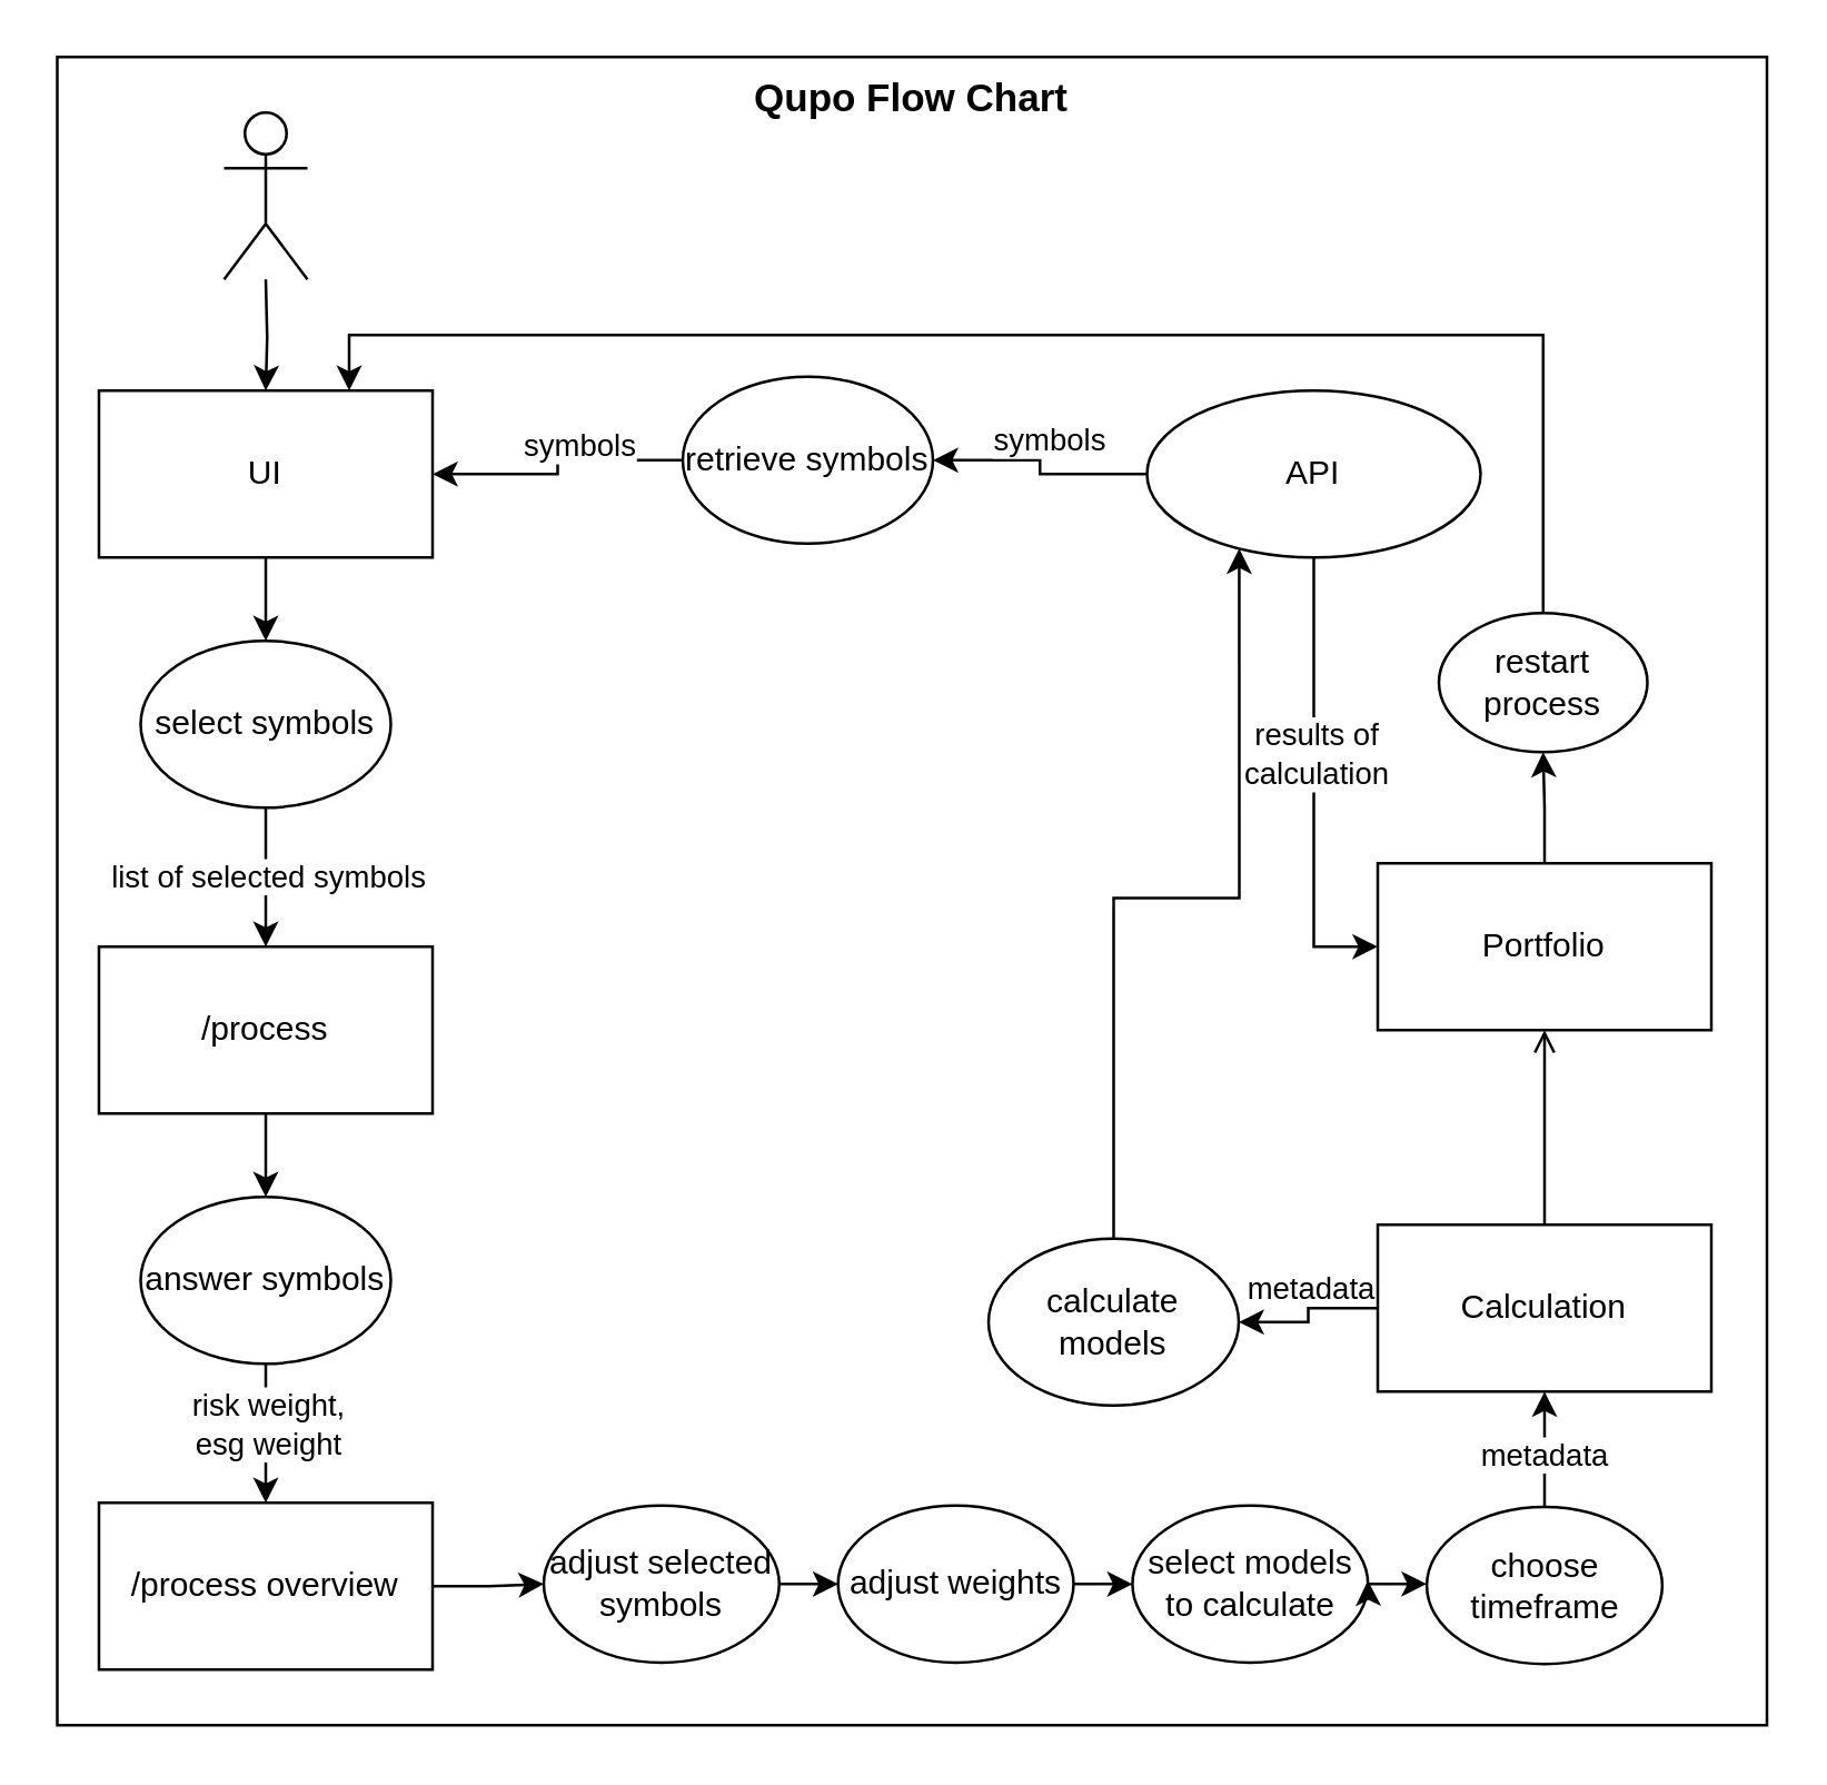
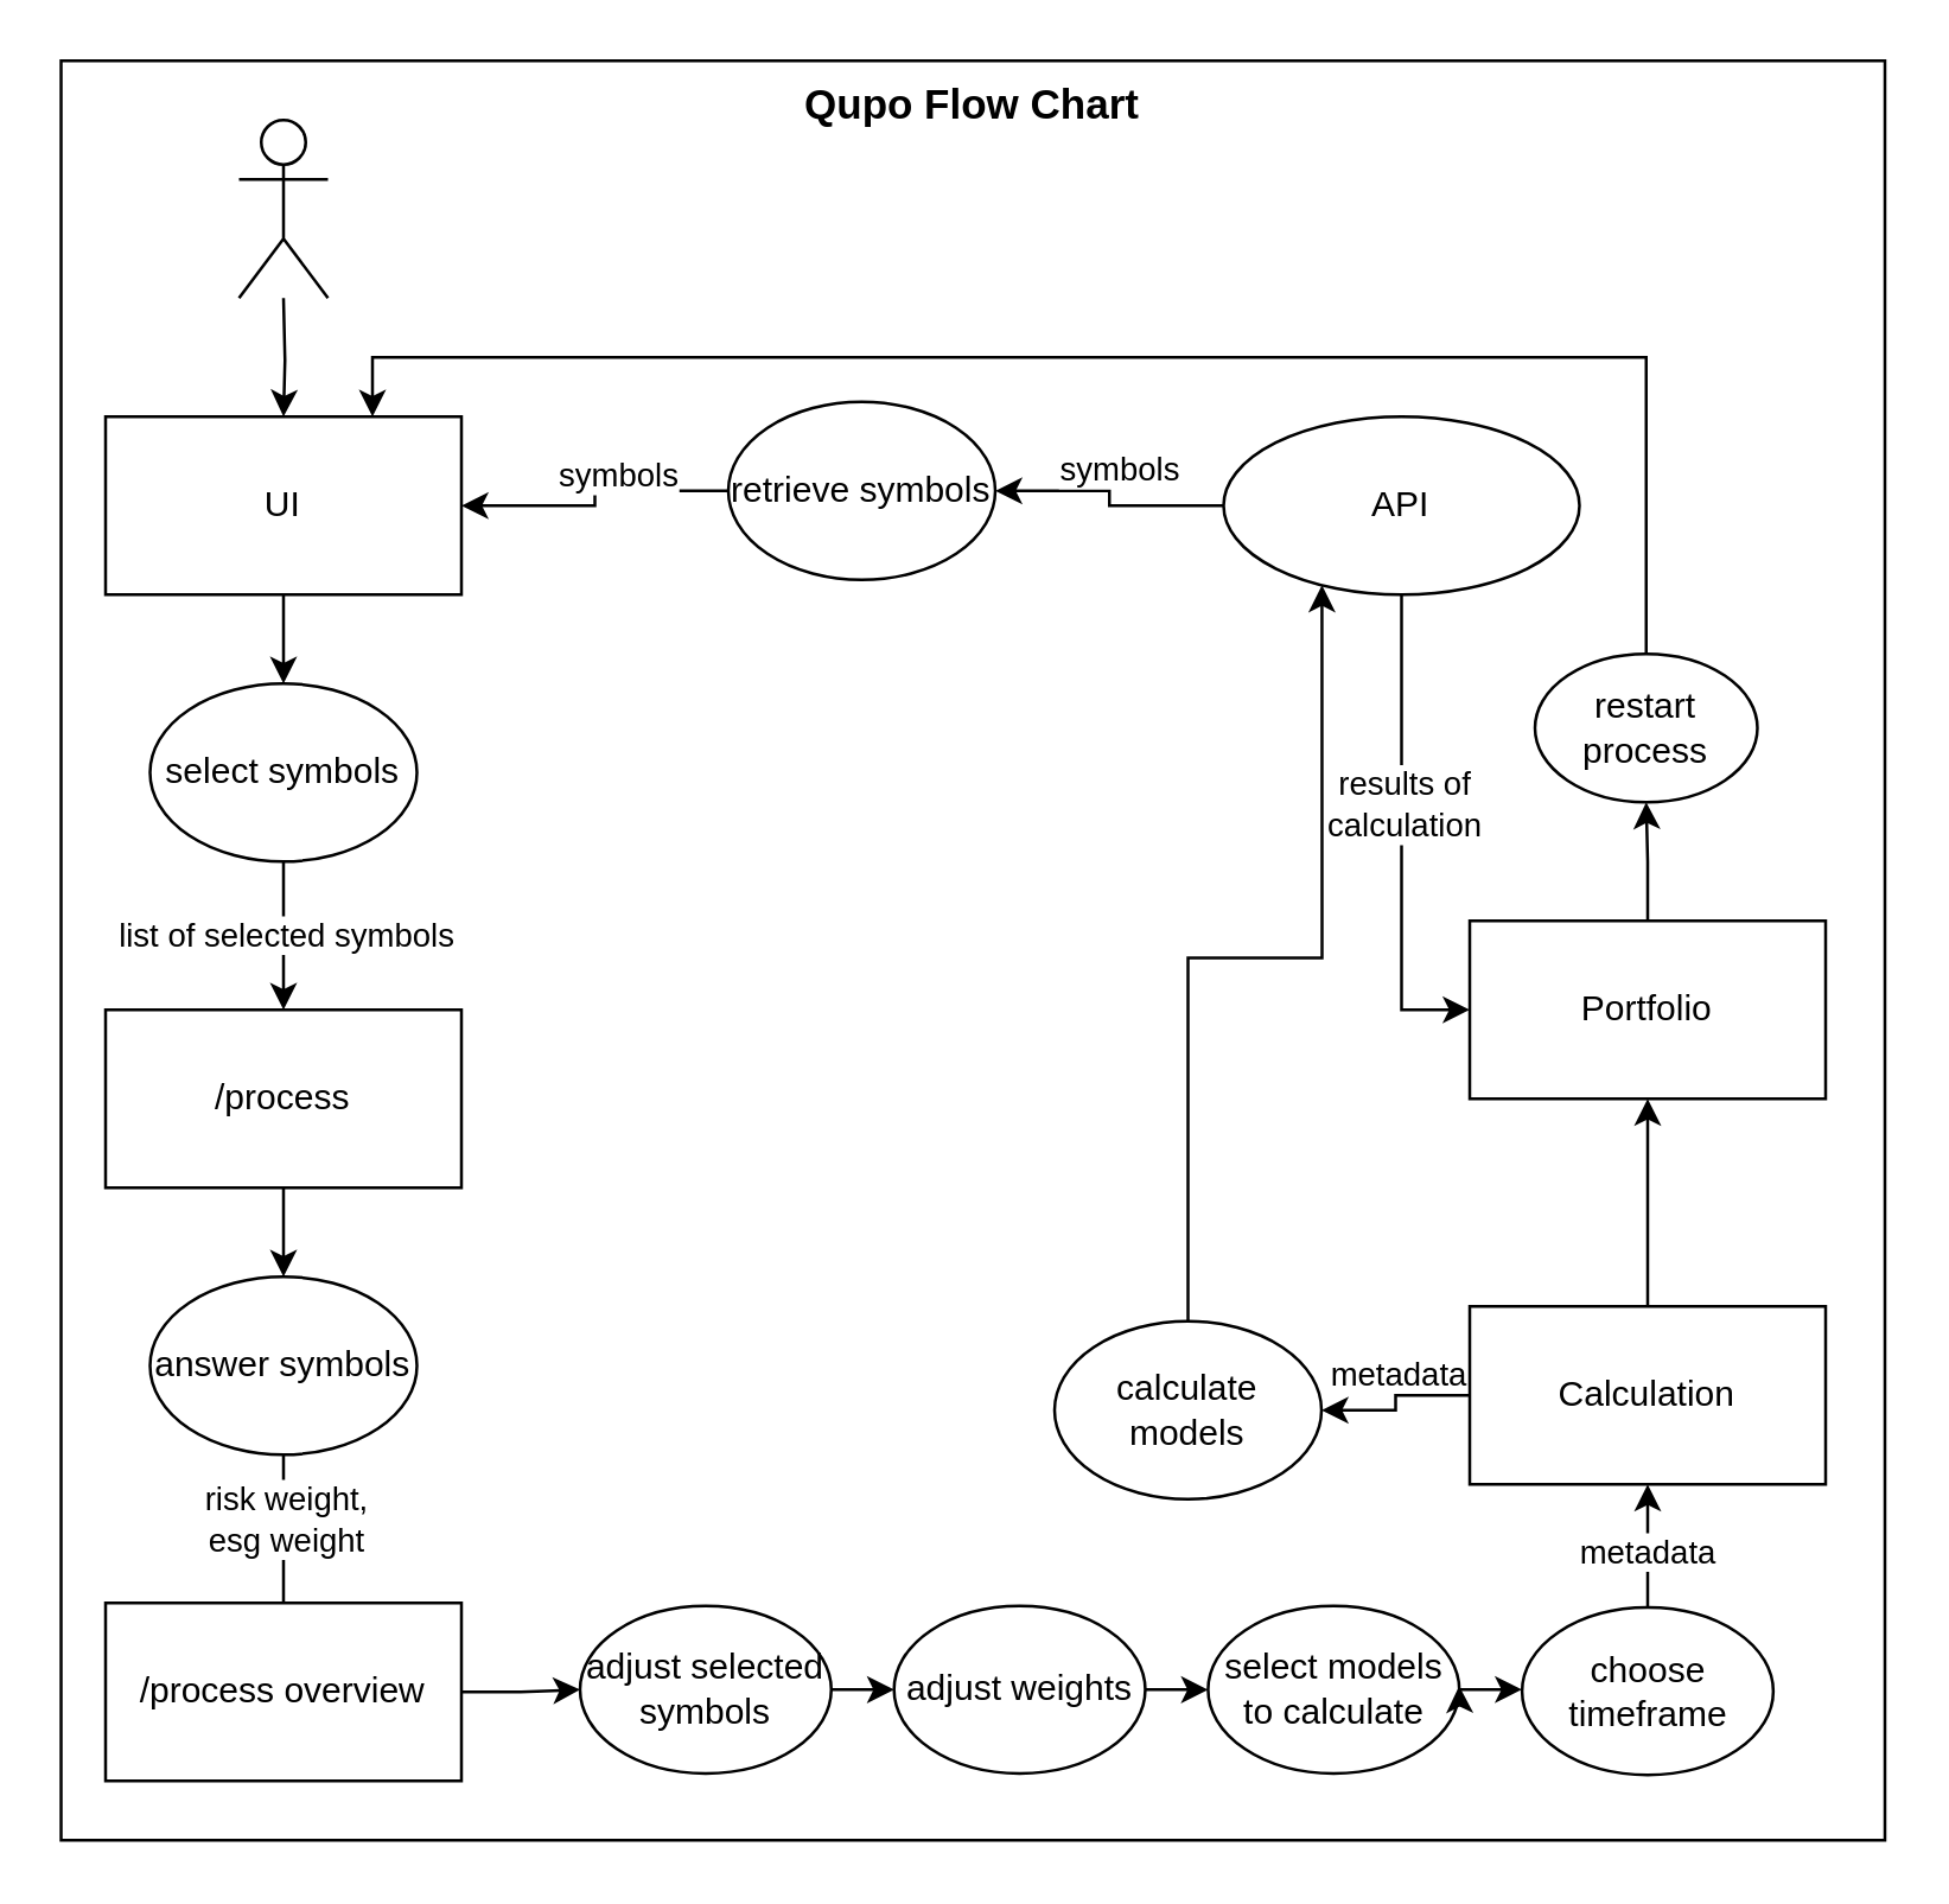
  <mxCell id="0" />
  <mxCell id="1" parent="0" />
  <mxCell id="2" value="" style="group" vertex="1" connectable="0" parent="1"><mxGeometry x="35" y="40" width="600" height="580" as="geometry" /></mxCell>
  <mxCell id="3" value="&lt;font style=&quot;font-size: 14px;&quot;&gt;&lt;b&gt;Qupo Flow Chart&lt;/b&gt;&lt;/font&gt;" style="rounded=0;whiteSpace=wrap;html=1;verticalAlign=top;" vertex="1" parent="2"><mxGeometry x="-15" y="-20" width="615" height="600" as="geometry" /></mxCell>
  <mxCell id="4" value="UI" style="rounded=0;whiteSpace=wrap;html=1;" vertex="1" parent="2"><mxGeometry y="100" width="120" height="60" as="geometry" /></mxCell>
  <mxCell id="5" value="API" style="ellipse;whiteSpace=wrap;html=1;" vertex="1" parent="2"><mxGeometry x="377" y="100" width="120" height="60" as="geometry" /></mxCell>
  <mxCell id="6" style="edgeStyle=orthogonalEdgeStyle;rounded=0;orthogonalLoop=1;jettySize=auto;html=1;exitX=0;exitY=0.5;exitDx=0;exitDy=0;entryX=1;entryY=0.5;entryDx=0;entryDy=0;" edge="1" parent="2" source="8" target="4"><mxGeometry relative="1" as="geometry" /></mxCell>
  <mxCell id="7" value="symbols" style="edgeLabel;html=1;align=center;verticalAlign=middle;resizable=0;points=[];" vertex="1" connectable="0" parent="6"><mxGeometry x="0.025" y="2" relative="1" as="geometry"><mxPoint x="5" y="-10" as="offset" /></mxGeometry></mxCell>
  <mxCell id="8" value="retrieve symbols" style="ellipse;whiteSpace=wrap;html=1;" vertex="1" parent="2"><mxGeometry x="210" y="95" width="90" height="60" as="geometry" /></mxCell>
  <mxCell id="9" style="edgeStyle=orthogonalEdgeStyle;rounded=0;orthogonalLoop=1;jettySize=auto;html=1;exitX=0;exitY=0.5;exitDx=0;exitDy=0;" edge="1" parent="2" source="5" target="8"><mxGeometry relative="1" as="geometry" /></mxCell>
  <mxCell id="10" value="symbols" style="edgeLabel;html=1;align=center;verticalAlign=middle;resizable=0;points=[];" vertex="1" connectable="0" parent="9"><mxGeometry x="0.125" y="3" relative="1" as="geometry"><mxPoint x="5" y="-11" as="offset" /></mxGeometry></mxCell>
  <mxCell id="11" value="select symbols" style="ellipse;whiteSpace=wrap;html=1;" vertex="1" parent="2"><mxGeometry x="15" y="190" width="90" height="60" as="geometry" /></mxCell>
  <mxCell id="12" style="edgeStyle=orthogonalEdgeStyle;rounded=0;orthogonalLoop=1;jettySize=auto;html=1;exitX=0.5;exitY=1;exitDx=0;exitDy=0;entryX=0.5;entryY=0;entryDx=0;entryDy=0;" edge="1" parent="2" source="4" target="11"><mxGeometry relative="1" as="geometry" /></mxCell>
  <mxCell id="13" value="/process" style="rounded=0;whiteSpace=wrap;html=1;" vertex="1" parent="2"><mxGeometry y="300" width="120" height="60" as="geometry" /></mxCell>
  <mxCell id="14" style="edgeStyle=orthogonalEdgeStyle;rounded=0;orthogonalLoop=1;jettySize=auto;html=1;exitX=0.5;exitY=1;exitDx=0;exitDy=0;entryX=0.5;entryY=0;entryDx=0;entryDy=0;" edge="1" parent="2" source="11" target="13"><mxGeometry relative="1" as="geometry" /></mxCell>
  <mxCell id="15" value="list of selected symbols" style="edgeLabel;html=1;align=center;verticalAlign=middle;resizable=0;points=[];" vertex="1" connectable="0" parent="14"><mxGeometry x="-0.06" relative="1" as="geometry"><mxPoint as="offset" /></mxGeometry></mxCell>
  <mxCell id="16" value="answer symbols" style="ellipse;whiteSpace=wrap;html=1;" vertex="1" parent="2"><mxGeometry x="15" y="390" width="90" height="60" as="geometry" /></mxCell>
  <mxCell id="17" style="edgeStyle=orthogonalEdgeStyle;rounded=0;orthogonalLoop=1;jettySize=auto;html=1;exitX=0.5;exitY=1;exitDx=0;exitDy=0;entryX=0.5;entryY=0;entryDx=0;entryDy=0;" edge="1" parent="2" source="13" target="16"><mxGeometry relative="1" as="geometry" /></mxCell>
  <mxCell id="18" value="/process overview" style="rounded=0;whiteSpace=wrap;html=1;" vertex="1" parent="2"><mxGeometry y="500" width="120" height="60" as="geometry" /></mxCell>
- <mxCell id="19" style="edgeStyle=orthogonalEdgeStyle;rounded=0;orthogonalLoop=1;jettySize=auto;html=1;exitX=0.5;exitY=1;exitDx=0;exitDy=0;entryX=0.5;entryY=0;entryDx=0;entryDy=0;" edge="1" parent="2" source="16" target="18"><mxGeometry relative="1" as="geometry" /></mxCell>
+ <mxCell id="19" style="edgeStyle=orthogonalEdgeStyle;rounded=0;orthogonalLoop=1;jettySize=auto;html=1;exitX=0.5;exitY=1;exitDx=0;exitDy=0;entryX=0.5;entryY=0;entryDx=0;entryDy=0;endArrow=none;" edge="1" parent="2" source="16" target="18"><mxGeometry relative="1" as="geometry" /></mxCell>
  <mxCell id="20" value="risk weight,&lt;br&gt;esg weight" style="edgeLabel;html=1;align=center;verticalAlign=middle;resizable=0;points=[];" vertex="1" connectable="0" parent="19"><mxGeometry x="0.02" relative="1" as="geometry"><mxPoint y="-5" as="offset" /></mxGeometry></mxCell>
  <mxCell id="21" value="" style="group" vertex="1" connectable="0" parent="2"><mxGeometry x="160" y="501" width="402.35" height="60" as="geometry" /></mxCell>
  <mxCell id="22" style="edgeStyle=orthogonalEdgeStyle;rounded=0;orthogonalLoop=1;jettySize=auto;html=1;exitX=1;exitY=0.5;exitDx=0;exitDy=0;entryX=0;entryY=0.5;entryDx=0;entryDy=0;" edge="1" parent="21" source="23" target="25"><mxGeometry relative="1" as="geometry" /></mxCell>
  <mxCell id="23" value="adjust selected symbols" style="ellipse;whiteSpace=wrap;html=1;" vertex="1" parent="21"><mxGeometry width="84.705" height="56.471" as="geometry" /></mxCell>
  <mxCell id="24" style="edgeStyle=orthogonalEdgeStyle;rounded=0;orthogonalLoop=1;jettySize=auto;html=1;exitX=1;exitY=0.5;exitDx=0;exitDy=0;entryX=0;entryY=0.5;entryDx=0;entryDy=0;" edge="1" parent="21" source="25" target="27"><mxGeometry relative="1" as="geometry" /></mxCell>
  <mxCell id="25" value="adjust weights" style="ellipse;whiteSpace=wrap;html=1;" vertex="1" parent="21"><mxGeometry x="105.882" width="84.705" height="56.471" as="geometry" /></mxCell>
  <mxCell id="26" style="edgeStyle=orthogonalEdgeStyle;rounded=0;orthogonalLoop=1;jettySize=auto;html=1;exitX=1;exitY=0.5;exitDx=0;exitDy=0;entryX=0;entryY=0.5;entryDx=0;entryDy=0;" edge="1" parent="21" source="27" target="28"><mxGeometry relative="1" as="geometry" /></mxCell>
  <mxCell id="27" value="select models to calculate" style="ellipse;whiteSpace=wrap;html=1;" vertex="1" parent="21"><mxGeometry x="211.763" width="84.705" height="56.471" as="geometry" /></mxCell>
  <mxCell id="28" value="choose timeframe" style="ellipse;whiteSpace=wrap;html=1;" vertex="1" parent="21"><mxGeometry x="317.645" y="0.529" width="84.705" height="56.471" as="geometry" /></mxCell>
  <mxCell id="29" style="edgeStyle=orthogonalEdgeStyle;rounded=0;orthogonalLoop=1;jettySize=auto;html=1;exitX=1;exitY=0.5;exitDx=0;exitDy=0;entryX=0;entryY=0.5;entryDx=0;entryDy=0;" edge="1" parent="2" source="18" target="23"><mxGeometry relative="1" as="geometry" /></mxCell>
  <mxCell id="30" style="edgeStyle=orthogonalEdgeStyle;rounded=0;orthogonalLoop=1;jettySize=auto;html=1;exitX=1;exitY=0.5;exitDx=0;exitDy=0;" edge="1" parent="2" source="27"><mxGeometry relative="1" as="geometry"><mxPoint x="456.444" y="528" as="targetPoint" /></mxGeometry></mxCell>
  <mxCell id="31" value="Calculation" style="rounded=0;whiteSpace=wrap;html=1;" vertex="1" parent="2"><mxGeometry x="460" y="400" width="120" height="60" as="geometry" /></mxCell>
  <mxCell id="32" style="edgeStyle=orthogonalEdgeStyle;rounded=0;orthogonalLoop=1;jettySize=auto;html=1;exitX=0.5;exitY=0;exitDx=0;exitDy=0;entryX=0.5;entryY=1;entryDx=0;entryDy=0;" edge="1" parent="2" source="28" target="31"><mxGeometry relative="1" as="geometry" /></mxCell>
  <mxCell id="33" value="metadata" style="edgeLabel;html=1;align=center;verticalAlign=middle;resizable=0;points=[];" vertex="1" connectable="0" parent="32"><mxGeometry x="-0.09" relative="1" as="geometry"><mxPoint as="offset" /></mxGeometry></mxCell>
  <mxCell id="34" style="edgeStyle=orthogonalEdgeStyle;rounded=0;orthogonalLoop=1;jettySize=auto;html=1;exitX=0.5;exitY=0;exitDx=0;exitDy=0;entryX=0.75;entryY=0;entryDx=0;entryDy=0;" edge="1" parent="2" source="45" target="4"><mxGeometry relative="1" as="geometry" /></mxCell>
  <mxCell id="35" value="Portfolio" style="rounded=0;whiteSpace=wrap;html=1;" vertex="1" parent="2"><mxGeometry x="460" y="270" width="120" height="60" as="geometry" /></mxCell>
  <mxCell id="36" style="edgeStyle=orthogonalEdgeStyle;rounded=0;orthogonalLoop=1;jettySize=auto;html=1;exitX=0.5;exitY=1;exitDx=0;exitDy=0;entryX=0;entryY=0.5;entryDx=0;entryDy=0;" edge="1" parent="2" source="5" target="35"><mxGeometry relative="1" as="geometry" /></mxCell>
  <mxCell id="37" value="results of&lt;br&gt;calculation" style="edgeLabel;html=1;align=center;verticalAlign=middle;resizable=0;points=[];" vertex="1" connectable="0" parent="36"><mxGeometry x="0.201" y="-2" relative="1" as="geometry"><mxPoint x="2" y="-28" as="offset" /></mxGeometry></mxCell>
- <mxCell id="38" style="edgeStyle=orthogonalEdgeStyle;rounded=0;orthogonalLoop=1;jettySize=auto;html=1;exitX=0.5;exitY=0;exitDx=0;exitDy=0;entryX=0.5;entryY=1;entryDx=0;entryDy=0;endArrow=open;" edge="1" parent="2" source="31" target="35"><mxGeometry relative="1" as="geometry" /></mxCell>
+ <mxCell id="38" style="edgeStyle=orthogonalEdgeStyle;rounded=0;orthogonalLoop=1;jettySize=auto;html=1;exitX=0.5;exitY=0;exitDx=0;exitDy=0;entryX=0.5;entryY=1;entryDx=0;entryDy=0;" edge="1" parent="2" source="31" target="35"><mxGeometry relative="1" as="geometry" /></mxCell>
  <mxCell id="39" style="edgeStyle=orthogonalEdgeStyle;rounded=0;orthogonalLoop=1;jettySize=auto;html=1;exitX=0.5;exitY=0;exitDx=0;exitDy=0;entryX=0.25;entryY=1;entryDx=0;entryDy=0;" edge="1" parent="2" source="40" target="5"><mxGeometry relative="1" as="geometry" /></mxCell>
  <mxCell id="40" value="calculate models" style="ellipse;whiteSpace=wrap;html=1;" vertex="1" parent="2"><mxGeometry x="320" y="405" width="90" height="60" as="geometry" /></mxCell>
  <mxCell id="41" style="edgeStyle=orthogonalEdgeStyle;rounded=0;orthogonalLoop=1;jettySize=auto;html=1;exitX=0;exitY=0.5;exitDx=0;exitDy=0;entryX=1;entryY=0.5;entryDx=0;entryDy=0;" edge="1" parent="2" source="31" target="40"><mxGeometry relative="1" as="geometry" /></mxCell>
  <mxCell id="42" value="metadata" style="edgeLabel;html=1;align=center;verticalAlign=middle;resizable=0;points=[];" vertex="1" connectable="0" parent="41"><mxGeometry x="-0.096" relative="1" as="geometry"><mxPoint y="-8" as="offset" /></mxGeometry></mxCell>
  <mxCell id="43" style="edgeStyle=orthogonalEdgeStyle;rounded=0;orthogonalLoop=1;jettySize=auto;html=1;entryX=0.5;entryY=0;entryDx=0;entryDy=0;" edge="1" parent="2" target="4"><mxGeometry relative="1" as="geometry"><mxPoint x="59.684" y="90" as="targetPoint" /><mxPoint x="60" y="60" as="sourcePoint" /></mxGeometry></mxCell>
  <mxCell id="44" value="" style="shape=umlActor;verticalLabelPosition=bottom;verticalAlign=top;html=1;outlineConnect=0;" vertex="1" parent="2"><mxGeometry x="45" width="30" height="60" as="geometry" /></mxCell>
  <mxCell id="45" value="restart &lt;br&gt;process" style="ellipse;whiteSpace=wrap;html=1;" vertex="1" parent="2"><mxGeometry x="482" y="180" width="75" height="50" as="geometry" /></mxCell>
  <mxCell id="46" style="edgeStyle=orthogonalEdgeStyle;rounded=0;orthogonalLoop=1;jettySize=auto;html=1;exitX=0.5;exitY=0;exitDx=0;exitDy=0;entryX=0.5;entryY=1;entryDx=0;entryDy=0;" edge="1" parent="2" source="35" target="45"><mxGeometry relative="1" as="geometry" /></mxCell>
